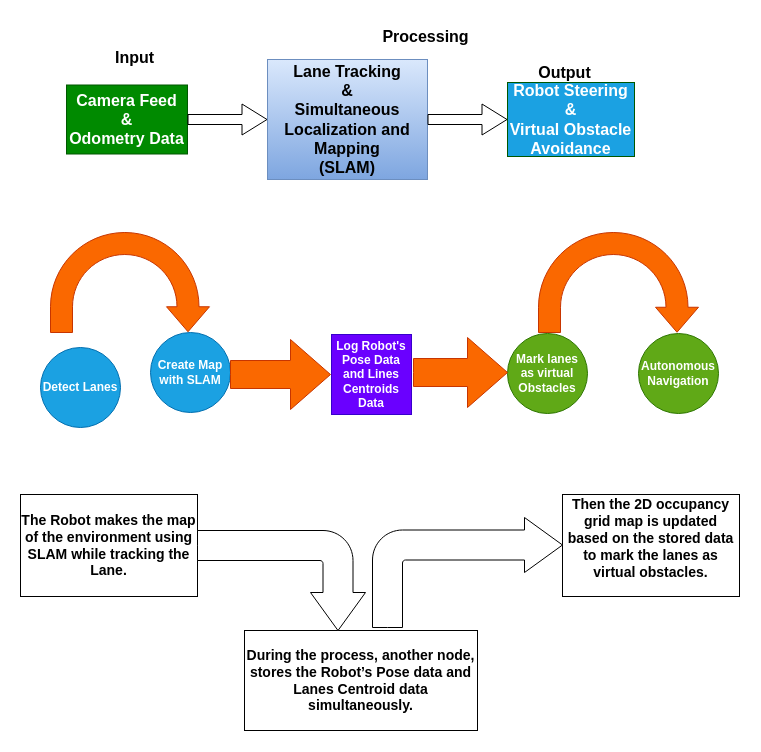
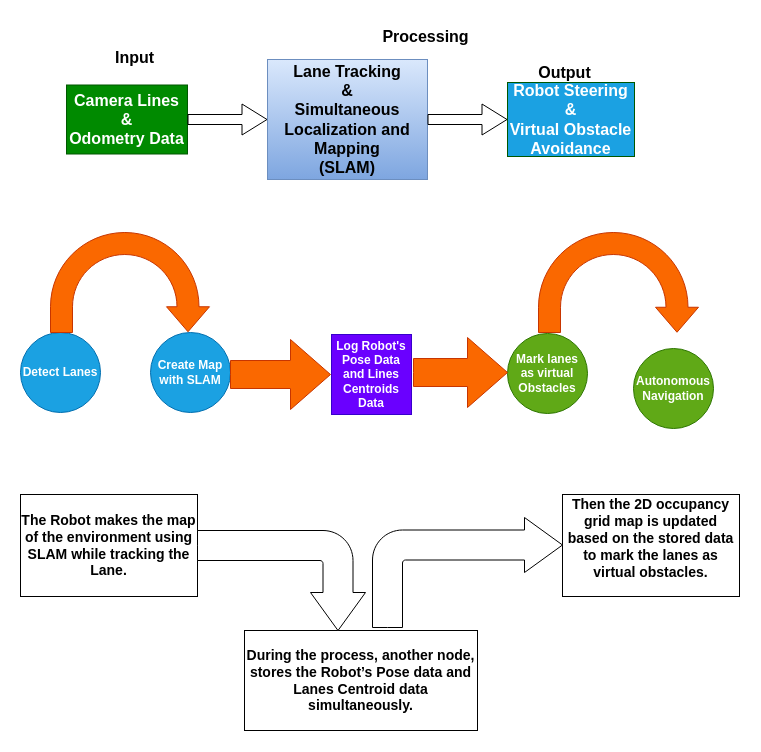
  <mxCell id="0" />
  <mxCell id="1" parent="0" />
  <mxCell id="2" value="&lt;b&gt;&lt;font style=&quot;font-size: 16px;&quot;&gt;Lane Tracking&lt;br&gt;&amp;amp;&lt;br&gt;Simultaneous Localization and Mapping&lt;br&gt;(SLAM)&lt;/font&gt;&lt;/b&gt;" style="rounded=0;whiteSpace=wrap;html=1;fillColor=#dae8fc;strokeColor=#6c8ebf;gradientColor=#7ea6e0;" vertex="1" parent="1"><mxGeometry x="267" y="59" width="160" height="120" as="geometry" /></mxCell>
- <mxCell id="3" value="&lt;b&gt;&lt;font style=&quot;font-size: 16px;&quot;&gt;Camera Feed&lt;br&gt;&amp;amp;&lt;br&gt;Odometry Data&lt;/font&gt;&lt;/b&gt;" style="rounded=0;whiteSpace=wrap;html=1;fillColor=#008a00;fontColor=#ffffff;strokeColor=#005700;" vertex="1" parent="1"><mxGeometry x="66" y="84.5" width="121" height="69" as="geometry" /></mxCell>
+ <mxCell id="3" value="&lt;b&gt;&lt;font style=&quot;font-size: 16px;&quot;&gt;Camera Lines&lt;br&gt;&amp;amp;&lt;br&gt;Odometry Data&lt;/font&gt;&lt;/b&gt;" style="rounded=0;whiteSpace=wrap;html=1;fillColor=#008a00;fontColor=#ffffff;strokeColor=#005700;" vertex="1" parent="1"><mxGeometry x="66" y="84.5" width="121" height="69" as="geometry" /></mxCell>
  <mxCell id="4" value="&lt;b&gt;&lt;font style=&quot;font-size: 16px;&quot;&gt;Robot Steering&lt;br&gt;&amp;amp;&lt;br&gt;Virtual Obstacle Avoidance&lt;/font&gt;&lt;/b&gt;" style="rounded=0;whiteSpace=wrap;html=1;fillColor=#1ba1e2;strokeColor=#005700;fontColor=#ffffff;" vertex="1" parent="1"><mxGeometry x="507" y="82" width="127" height="74" as="geometry" /></mxCell>
  <mxCell id="5" value="" style="shape=flexArrow;endArrow=classic;html=1;rounded=0;fontSize=12;startSize=8;endSize=8;curved=1;entryX=0;entryY=0.5;entryDx=0;entryDy=0;exitX=1;exitY=0.5;exitDx=0;exitDy=0;" edge="1" parent="1" source="2" target="4"><mxGeometry width="50" height="50" relative="1" as="geometry"><mxPoint x="371" y="172" as="sourcePoint" /><mxPoint x="434" y="283" as="targetPoint" /></mxGeometry></mxCell>
  <mxCell id="6" value="" style="shape=flexArrow;endArrow=classic;html=1;rounded=0;fontSize=12;startSize=8;endSize=8;curved=1;entryX=0;entryY=0.5;entryDx=0;entryDy=0;exitX=1;exitY=0.5;exitDx=0;exitDy=0;" edge="1" parent="1" source="3" target="2"><mxGeometry width="50" height="50" relative="1" as="geometry"><mxPoint x="371" y="172" as="sourcePoint" /><mxPoint x="421" y="122" as="targetPoint" /></mxGeometry></mxCell>
  <mxCell id="7" value="&lt;b&gt;Input&lt;/b&gt;" style="text;html=1;align=center;verticalAlign=middle;resizable=0;points=[];autosize=1;strokeColor=none;fillColor=none;fontSize=16;" vertex="1" parent="1"><mxGeometry x="105" y="41" width="57" height="31" as="geometry" /></mxCell>
  <mxCell id="8" value="&lt;b&gt;Output&lt;/b&gt;" style="text;html=1;align=center;verticalAlign=middle;resizable=0;points=[];autosize=1;strokeColor=none;fillColor=none;fontSize=16;" vertex="1" parent="1"><mxGeometry x="529" y="56" width="70" height="31" as="geometry" /></mxCell>
  <mxCell id="9" value="&lt;b&gt;Processing&lt;/b&gt;" style="text;html=1;align=center;verticalAlign=middle;resizable=0;points=[];autosize=1;strokeColor=none;fillColor=none;fontSize=16;" vertex="1" parent="1"><mxGeometry x="373" y="20" width="104" height="31" as="geometry" /></mxCell>
- <mxCell id="10" value="&lt;div&gt;&lt;b style=&quot;background-color: initial;&quot;&gt;Detect Lanes&lt;/b&gt;&lt;br&gt;&lt;/div&gt;" style="ellipse;whiteSpace=wrap;html=1;aspect=fixed;fillColor=#1ba1e2;fontColor=#ffffff;strokeColor=#006EAF;" vertex="1" parent="1"><mxGeometry x="40" y="347" width="80" height="80" as="geometry" /></mxCell>
+ <mxCell id="10" value="&lt;div&gt;&lt;b style=&quot;background-color: initial;&quot;&gt;Detect Lanes&lt;/b&gt;&lt;br&gt;&lt;/div&gt;" style="ellipse;whiteSpace=wrap;html=1;aspect=fixed;fillColor=#1ba1e2;fontColor=#ffffff;strokeColor=#006EAF;" vertex="1" parent="1"><mxGeometry x="20" y="332" width="80" height="80" as="geometry" /></mxCell>
  <mxCell id="11" value="&lt;b&gt;Create Map with SLAM&lt;/b&gt;" style="ellipse;whiteSpace=wrap;html=1;aspect=fixed;fillColor=#1ba1e2;fontColor=#ffffff;strokeColor=#006EAF;" vertex="1" parent="1"><mxGeometry x="150" y="332" width="80" height="80" as="geometry" /></mxCell>
  <mxCell id="12" value="&lt;b&gt;Mark lanes as virtual Obstacles&lt;/b&gt;" style="ellipse;whiteSpace=wrap;html=1;aspect=fixed;fillColor=#60a917;fontColor=#ffffff;strokeColor=#2D7600;" vertex="1" parent="1"><mxGeometry x="507" y="333" width="80" height="80" as="geometry" /></mxCell>
- <mxCell id="13" value="&lt;b&gt;Autonomous Navigation&lt;/b&gt;" style="ellipse;whiteSpace=wrap;html=1;aspect=fixed;fillColor=#60a917;fontColor=#ffffff;strokeColor=#2D7600;" vertex="1" parent="1"><mxGeometry x="638" y="333" width="80" height="80" as="geometry" /></mxCell>
+ <mxCell id="13" value="&lt;b&gt;Autonomous Navigation&lt;/b&gt;" style="ellipse;whiteSpace=wrap;html=1;aspect=fixed;fillColor=#60a917;fontColor=#ffffff;strokeColor=#2D7600;" vertex="1" parent="1"><mxGeometry x="633" y="348" width="80" height="80" as="geometry" /></mxCell>
  <mxCell id="14" value="" style="html=1;shadow=0;dashed=0;align=center;verticalAlign=middle;shape=mxgraph.arrows2.arrow;dy=0.6;dx=40;notch=0;direction=east;fillColor=#fa6800;fontColor=#000000;strokeColor=#C73500;" vertex="1" parent="1"><mxGeometry x="230" y="339" width="100" height="70" as="geometry" /></mxCell>
  <mxCell id="15" value="&lt;b&gt;Log Robot's Pose Data and Lines Centroids Data&lt;/b&gt;" style="whiteSpace=wrap;html=1;aspect=fixed;fillColor=#6a00ff;strokeColor=#3700CC;fontColor=#ffffff;" vertex="1" parent="1"><mxGeometry x="331" y="334" width="80" height="80" as="geometry" /></mxCell>
  <mxCell id="16" value="" style="html=1;shadow=0;dashed=0;align=center;verticalAlign=middle;shape=mxgraph.arrows2.arrow;dy=0.6;dx=40;flipH=1;notch=0;fillColor=#fa6800;fontColor=#000000;strokeColor=#C73500;direction=west;" vertex="1" parent="1"><mxGeometry x="413" y="337" width="94" height="70" as="geometry" /></mxCell>
  <mxCell id="17" value="" style="html=1;shadow=0;dashed=0;align=center;verticalAlign=middle;shape=mxgraph.arrows2.uTurnArrow;dy=11;arrowHead=43;dx2=25;direction=south;fillColor=#fa6800;fontColor=#000000;strokeColor=#C73500;" vertex="1" parent="1"><mxGeometry x="50" y="232" width="159" height="100" as="geometry" /></mxCell>
  <mxCell id="18" value="" style="html=1;shadow=0;dashed=0;align=center;verticalAlign=middle;shape=mxgraph.arrows2.uTurnArrow;dy=11;arrowHead=43;dx2=25;direction=south;fillColor=#fa6800;fontColor=#000000;strokeColor=#C73500;" vertex="1" parent="1"><mxGeometry x="538" y="232" width="160" height="100" as="geometry" /></mxCell>
  <mxCell id="19" value="&lt;div&gt;&lt;b&gt;&lt;font style=&quot;font-size: 14px;&quot;&gt;Then the 2D occupancy grid map is updated based on the stored data to mark the lanes as virtual obstacles.&lt;/font&gt;&lt;/b&gt;&lt;/div&gt;&lt;div&gt;&lt;br&gt;&lt;/div&gt;" style="rounded=0;whiteSpace=wrap;html=1;" vertex="1" parent="1"><mxGeometry x="562" y="494" width="177" height="102" as="geometry" /></mxCell>
  <mxCell id="20" value="&lt;b&gt;&lt;font style=&quot;font-size: 14px;&quot;&gt;During the process, another node, stores the Robot’s Pose data and Lanes Centroid data simultaneously.&lt;/font&gt;&lt;/b&gt;" style="rounded=0;whiteSpace=wrap;html=1;" vertex="1" parent="1"><mxGeometry x="244" y="630" width="233" height="100" as="geometry" /></mxCell>
  <mxCell id="21" value="&lt;div&gt;&lt;b&gt;&lt;font style=&quot;font-size: 14px;&quot;&gt;The Robot makes the map of the environment using SLAM while tracking the Lane.&lt;/font&gt;&lt;/b&gt;&lt;br&gt;&lt;/div&gt;" style="rounded=0;whiteSpace=wrap;html=1;" vertex="1" parent="1"><mxGeometry x="20" y="494" width="177" height="102" as="geometry" /></mxCell>
  <mxCell id="22" value="" style="html=1;shadow=0;dashed=0;align=center;verticalAlign=middle;shape=mxgraph.arrows2.bendArrow;dy=15;dx=38;notch=0;arrowHead=55;rounded=1;direction=south;" vertex="1" parent="1"><mxGeometry x="197" y="530" width="168" height="100" as="geometry" /></mxCell>
  <mxCell id="23" value="" style="html=1;shadow=0;dashed=0;align=center;verticalAlign=middle;shape=mxgraph.arrows2.bendArrow;dy=15;dx=38;notch=0;arrowHead=55;rounded=1;direction=east;" vertex="1" parent="1"><mxGeometry x="372" y="517" width="190" height="110" as="geometry" /></mxCell>
